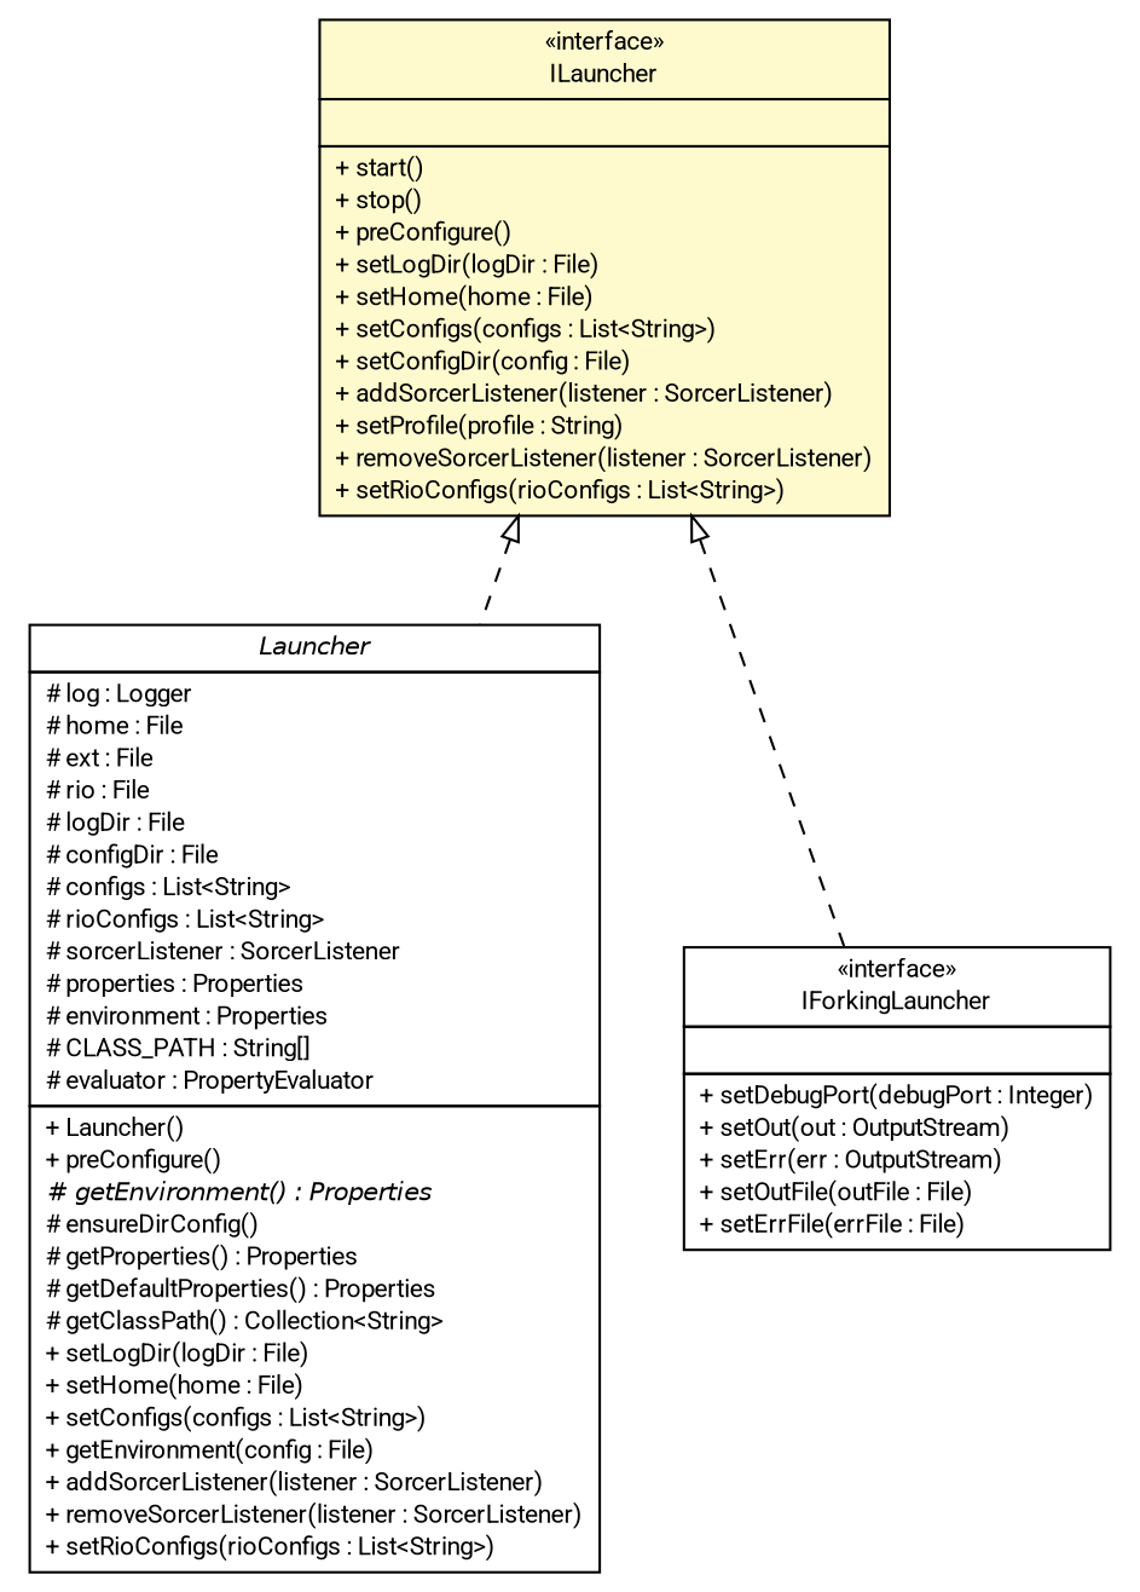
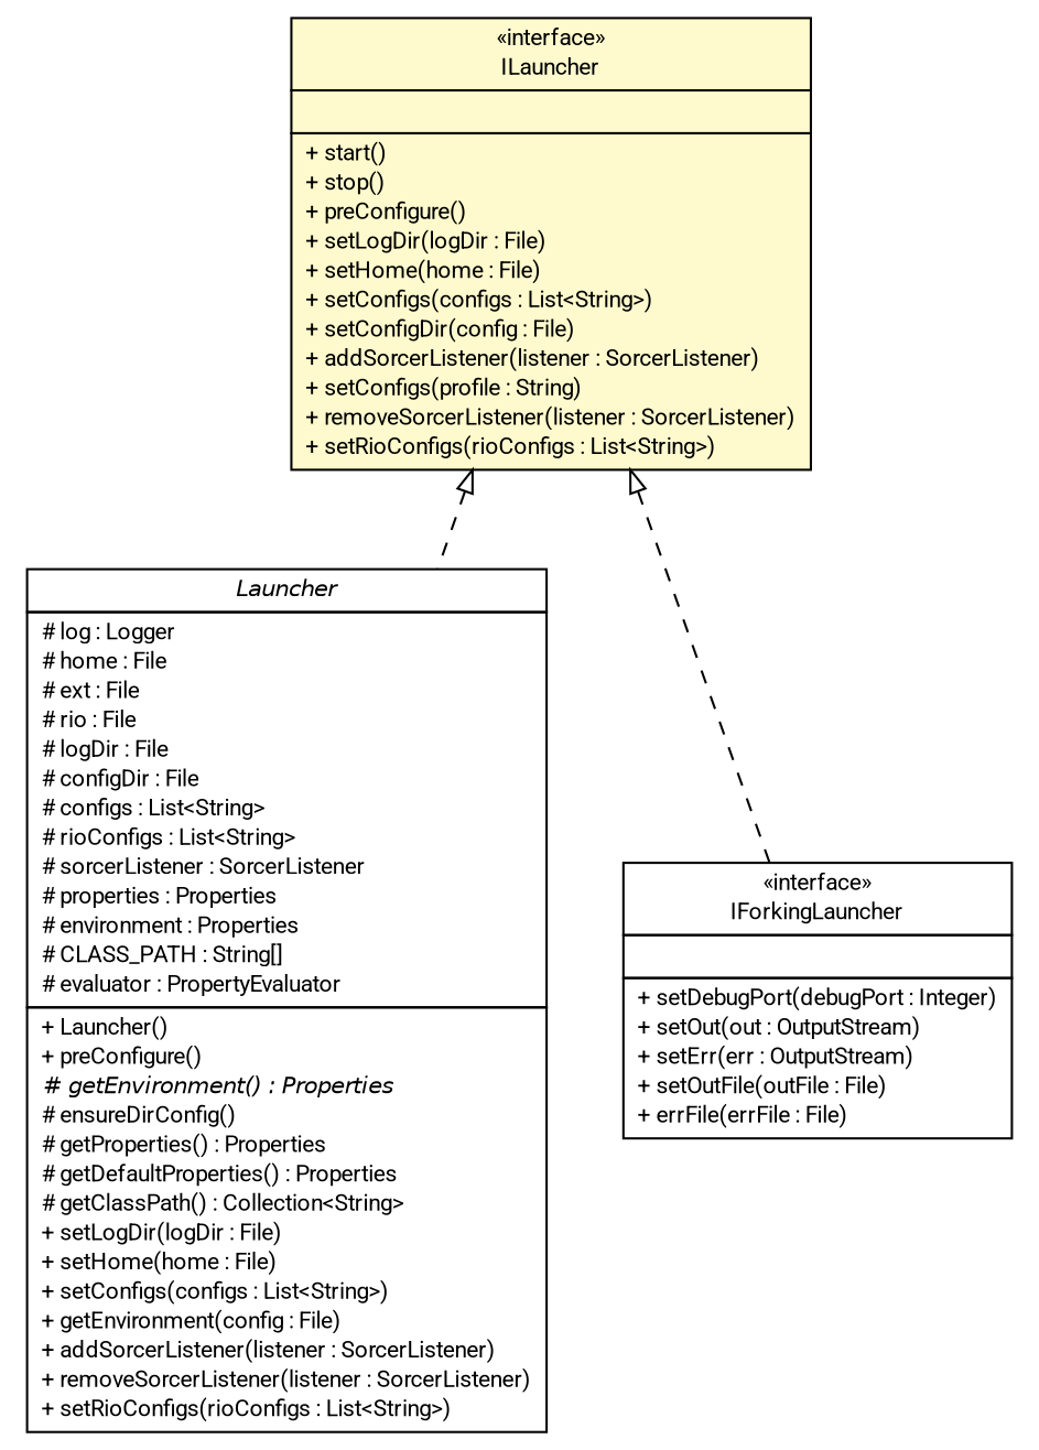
  digraph {
    fontname=Roboto
    nodesep=0.25
    ranksep=0.5
    node [fontcolor=black fontname=Roboto fontsize=10.0 shape=plaintext]
    edge [arrowtail=empty dir=back fontname=Roboto fontsize=10 headport=p labelfontname=Helvetica labelfontsize=10 style=dashed tailport=p]
    n1 [label=<<table title="sorcer.launcher.Launcher" border="0" cellborder="1" cellspacing="0" cellpadding="2" port="p" href="./Launcher.html"> 		<tr><td><table border="0" cellspacing="0" cellpadding="1"> <tr><td align="center" balign="center"><font face="Helvetica-Oblique"> Launcher </font></td></tr> 		</table></td></tr> 		<tr><td><table border="0" cellspacing="0" cellpadding="1"> <tr><td align="left" balign="left"> # log : Logger </td></tr> <tr><td align="left" balign="left"> # home : File </td></tr> <tr><td align="left" balign="left"> # ext : File </td></tr> <tr><td align="left" balign="left"> # rio : File </td></tr> <tr><td align="left" balign="left"> # logDir : File </td></tr> <tr><td align="left" balign="left"> # configDir : File </td></tr> <tr><td align="left" balign="left"> # configs : List&lt;String&gt; </td></tr> <tr><td align="left" balign="left"> # rioConfigs : List&lt;String&gt; </td></tr> <tr><td align="left" balign="left"> # sorcerListener : SorcerListener </td></tr> <tr><td align="left" balign="left"> # properties : Properties </td></tr> <tr><td align="left" balign="left"> # environment : Properties </td></tr> <tr><td align="left" balign="left"> # CLASS_PATH : String[] </td></tr> <tr><td align="left" balign="left"> # evaluator : PropertyEvaluator </td></tr> 		</table></td></tr> 		<tr><td><table border="0" cellspacing="0" cellpadding="1"> <tr><td align="left" balign="left"> + Launcher() </td></tr> <tr><td align="left" balign="left"> + preConfigure() </td></tr> <tr><td align="left" balign="left"><font face="Helvetica-Oblique" point-size="10.0"> # getEnvironment() : Properties </font></td></tr> <tr><td align="left" balign="left"> # ensureDirConfig() </td></tr> <tr><td align="left" balign="left"> # getProperties() : Properties </td></tr> <tr><td align="left" balign="left"> # getDefaultProperties() : Properties </td></tr> <tr><td align="left" balign="left"> # getClassPath() : Collection&lt;String&gt; </td></tr> <tr><td align="left" balign="left"> + setLogDir(logDir : File) </td></tr> <tr><td align="left" balign="left"> + setHome(home : File) </td></tr> <tr><td align="left" balign="left"> + setConfigs(configs : List&lt;String&gt;) </td></tr> <tr><td align="left" balign="left"> + getEnvironment(config : File) </td></tr> <tr><td align="left" balign="left"> + addSorcerListener(listener : SorcerListener) </td></tr> <tr><td align="left" balign="left"> + removeSorcerListener(listener : SorcerListener) </td></tr> <tr><td align="left" balign="left"> + setRioConfigs(rioConfigs : List&lt;String&gt;) </td></tr> 		</table></td></tr> 		</table>>]
-   n2 [label=<<table title="sorcer.launcher.ILauncher" border="0" cellborder="1" cellspacing="0" cellpadding="2" port="p" bgcolor="lemonChiffon" href="./ILauncher.html"> 		<tr><td><table border="0" cellspacing="0" cellpadding="1"> <tr><td align="center" balign="center"> &#171;interface&#187; </td></tr> <tr><td align="center" balign="center"> ILauncher </td></tr> 		</table></td></tr> 		<tr><td><table border="0" cellspacing="0" cellpadding="1"> <tr><td align="left" balign="left">  </td></tr> 		</table></td></tr> 		<tr><td><table border="0" cellspacing="0" cellpadding="1"> <tr><td align="left" balign="left"> + start() </td></tr> <tr><td align="left" balign="left"> + stop() </td></tr> <tr><td align="left" balign="left"> + preConfigure() </td></tr> <tr><td align="left" balign="left"> + setLogDir(logDir : File) </td></tr> <tr><td align="left" balign="left"> + setHome(home : File) </td></tr> <tr><td align="left" balign="left"> + setConfigs(configs : List&lt;String&gt;) </td></tr> <tr><td align="left" balign="left"> + setConfigDir(config : File) </td></tr> <tr><td align="left" balign="left"> + addSorcerListener(listener : SorcerListener) </td></tr> <tr><td align="left" balign="left"> + setProfile(profile : String) </td></tr> <tr><td align="left" balign="left"> + removeSorcerListener(listener : SorcerListener) </td></tr> <tr><td align="left" balign="left"> + setRioConfigs(rioConfigs : List&lt;String&gt;) </td></tr> 		</table></td></tr> 		</table>>]
-   n3 [label=<<table title="sorcer.launcher.IForkingLauncher" border="0" cellborder="1" cellspacing="0" cellpadding="2" port="p" href="./IForkingLauncher.html"> 		<tr><td><table border="0" cellspacing="0" cellpadding="1"> <tr><td align="center" balign="center"> &#171;interface&#187; </td></tr> <tr><td align="center" balign="center"> IForkingLauncher </td></tr> 		</table></td></tr> 		<tr><td><table border="0" cellspacing="0" cellpadding="1"> <tr><td align="left" balign="left">  </td></tr> 		</table></td></tr> 		<tr><td><table border="0" cellspacing="0" cellpadding="1"> <tr><td align="left" balign="left"> + setDebugPort(debugPort : Integer) </td></tr> <tr><td align="left" balign="left"> + setOut(out : OutputStream) </td></tr> <tr><td align="left" balign="left"> + setErr(err : OutputStream) </td></tr> <tr><td align="left" balign="left"> + setOutFile(outFile : File) </td></tr> <tr><td align="left" balign="left"> + setErrFile(errFile : File) </td></tr> 		</table></td></tr> 		</table>>]
+   n2 [label=<<table title="sorcer.launcher.ILauncher" border="0" cellborder="1" cellspacing="0" cellpadding="2" port="p" bgcolor="lemonChiffon" href="./ILauncher.html"> 		<tr><td><table border="0" cellspacing="0" cellpadding="1"> <tr><td align="center" balign="center"> &#171;interface&#187; </td></tr> <tr><td align="center" balign="center"> ILauncher </td></tr> 		</table></td></tr> 		<tr><td><table border="0" cellspacing="0" cellpadding="1"> <tr><td align="left" balign="left">  </td></tr> 		</table></td></tr> 		<tr><td><table border="0" cellspacing="0" cellpadding="1"> <tr><td align="left" balign="left"> + start() </td></tr> <tr><td align="left" balign="left"> + stop() </td></tr> <tr><td align="left" balign="left"> + preConfigure() </td></tr> <tr><td align="left" balign="left"> + setLogDir(logDir : File) </td></tr> <tr><td align="left" balign="left"> + setHome(home : File) </td></tr> <tr><td align="left" balign="left"> + setConfigs(configs : List&lt;String&gt;) </td></tr> <tr><td align="left" balign="left"> + setConfigDir(config : File) </td></tr> <tr><td align="left" balign="left"> + addSorcerListener(listener : SorcerListener) </td></tr> <tr><td align="left" balign="left"> + setConfigs(profile : String) </td></tr> <tr><td align="left" balign="left"> + removeSorcerListener(listener : SorcerListener) </td></tr> <tr><td align="left" balign="left"> + setRioConfigs(rioConfigs : List&lt;String&gt;) </td></tr> 		</table></td></tr> 		</table>>]
+   n3 [label=<<table title="sorcer.launcher.IForkingLauncher" border="0" cellborder="1" cellspacing="0" cellpadding="2" port="p" href="./IForkingLauncher.html"> 		<tr><td><table border="0" cellspacing="0" cellpadding="1"> <tr><td align="center" balign="center"> &#171;interface&#187; </td></tr> <tr><td align="center" balign="center"> IForkingLauncher </td></tr> 		</table></td></tr> 		<tr><td><table border="0" cellspacing="0" cellpadding="1"> <tr><td align="left" balign="left">  </td></tr> 		</table></td></tr> 		<tr><td><table border="0" cellspacing="0" cellpadding="1"> <tr><td align="left" balign="left"> + setDebugPort(debugPort : Integer) </td></tr> <tr><td align="left" balign="left"> + setOut(out : OutputStream) </td></tr> <tr><td align="left" balign="left"> + setErr(err : OutputStream) </td></tr> <tr><td align="left" balign="left"> + setOutFile(outFile : File) </td></tr> <tr><td align="left" balign="left"> + errFile(errFile : File) </td></tr> 		</table></td></tr> 		</table>>]
    n2 -> n1
    n2 -> n3
  }
